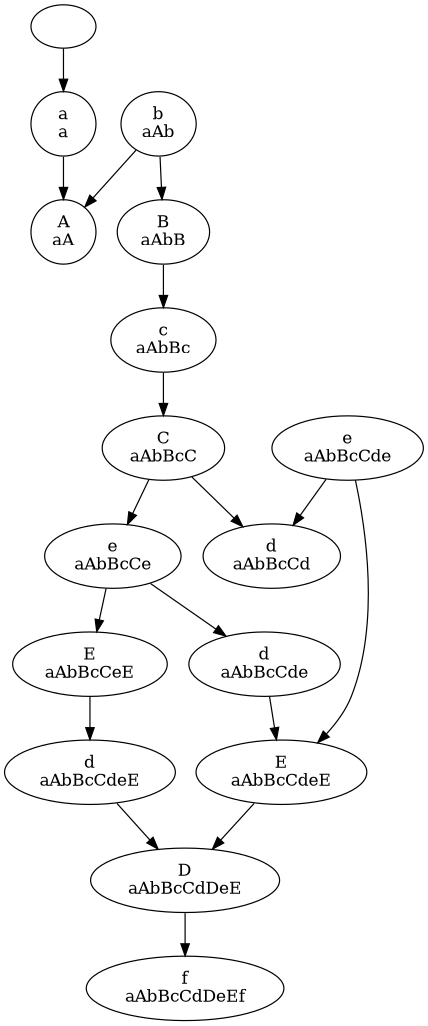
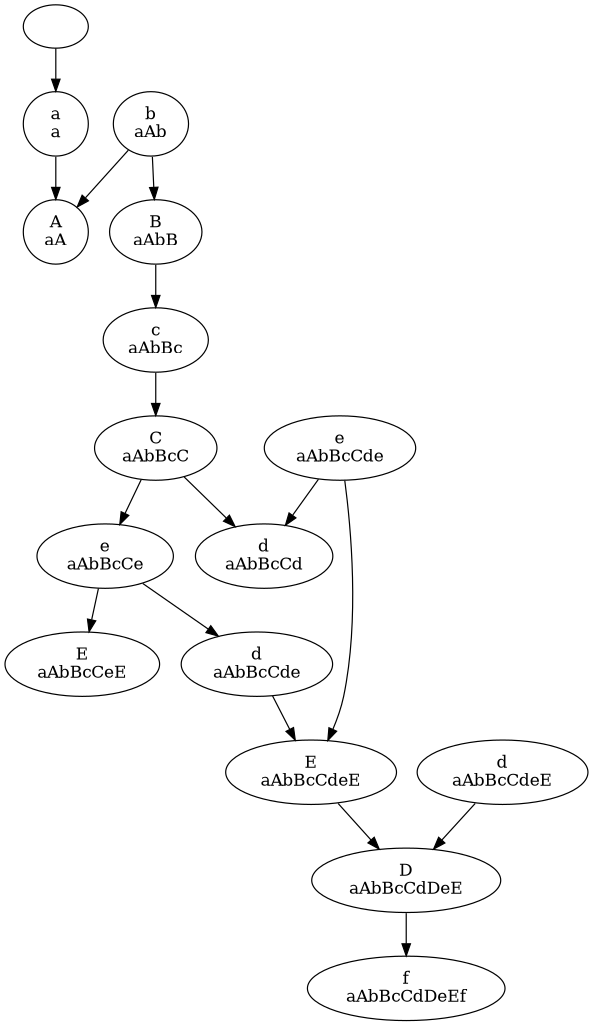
  digraph {
    ""
    "a\na"
    "A\naA"
    "b\naAb"
    "B\naAbB"
    "c\naAbBc"
    "C\naAbBcC"
    "e\naAbBcCe"
    "d\naAbBcCd"
    "E\naAbBcCeE"
    "d\naAbBcCde"
    "d\naAbBcCdeE"
    "E\naAbBcCdeE"
    "D\naAbBcCdDeE"
    "f\naAbBcCdDeEf"
    "e\naAbBcCde"
    "" -> "a\na"
    "a\na" -> "A\naA"
    "b\naAb" -> "A\naA"
    "b\naAb" -> "B\naAbB"
    "B\naAbB" -> "c\naAbBc"
    "c\naAbBc" -> "C\naAbBcC"
    "C\naAbBcC" -> "e\naAbBcCe"
    "C\naAbBcC" -> "d\naAbBcCd"
    "e\naAbBcCe" -> "E\naAbBcCeE"
    "e\naAbBcCe" -> "d\naAbBcCde"
-   "E\naAbBcCeE" -> "d\naAbBcCdeE"
    "d\naAbBcCde" -> "E\naAbBcCdeE"
    "d\naAbBcCdeE" -> "D\naAbBcCdDeE"
    "E\naAbBcCdeE" -> "D\naAbBcCdDeE"
    "D\naAbBcCdDeE" -> "f\naAbBcCdDeEf"
    "e\naAbBcCde" -> "d\naAbBcCd"
    "e\naAbBcCde" -> "E\naAbBcCdeE"
  }
